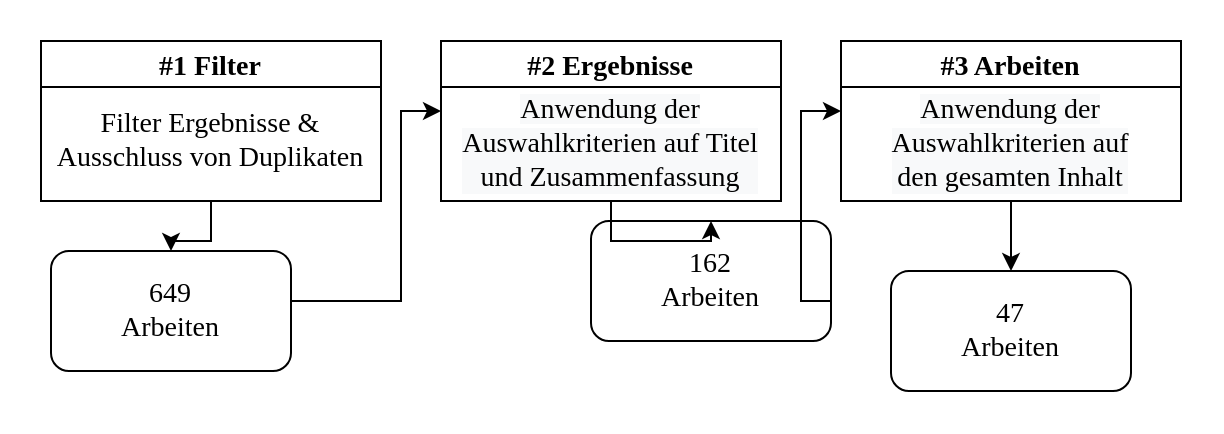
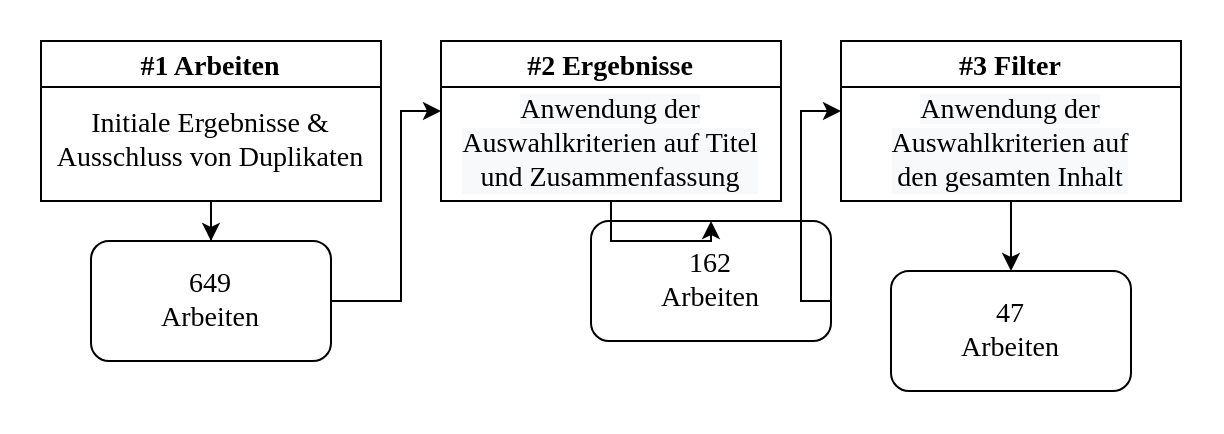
  <mxCell id="0" />
  <mxCell id="1" parent="0" />
  <mxCell id="2" style="edgeStyle=orthogonalEdgeStyle;rounded=0;orthogonalLoop=1;jettySize=auto;html=1;exitX=1;exitY=0.5;exitDx=0;exitDy=0;entryX=0;entryY=0.25;entryDx=0;entryDy=0;fontSize=14;fontFamily=Times New Roman;" parent="1" source="3" target="9" edge="1"><mxGeometry relative="1" as="geometry"><Array as="points"><mxPoint x="200" y="150" /><mxPoint x="200" y="55" /></Array></mxGeometry></mxCell>
- <mxCell id="3" value="649&lt;br style=&quot;font-size: 14px;&quot;&gt;Arbeiten" style="rounded=1;whiteSpace=wrap;html=1;fillColor=none;fontSize=14;fontFamily=Times New Roman;" parent="1" vertex="1"><mxGeometry x="25" y="125" width="120" height="60" as="geometry" /></mxCell>
- <mxCell id="4" value="#1 Filter" style="swimlane;fillColor=none;fontSize=14;fontFamily=Times New Roman;" parent="1" vertex="1"><mxGeometry x="20" y="20" width="170" height="80" as="geometry" /></mxCell>
- <mxCell id="5" value="&lt;span style=&quot;font-size: 14px;&quot;&gt;Filter Ergebnisse&amp;nbsp;&lt;/span&gt;&lt;span style=&quot;font-size: 14px;&quot;&gt;&amp;amp;&lt;br style=&quot;font-size: 14px;&quot;&gt;Ausschluss von&amp;nbsp;&lt;/span&gt;&lt;span style=&quot;font-size: 14px;&quot;&gt;Duplikaten&lt;/span&gt;" style="text;whiteSpace=wrap;html=1;align=center;verticalAlign=middle;fontSize=14;fontFamily=Times New Roman;" parent="4" vertex="1"><mxGeometry y="20" width="170" height="60" as="geometry" /></mxCell>
+ <mxCell id="3" value="649&lt;br style=&quot;font-size: 14px;&quot;&gt;Arbeiten" style="rounded=1;whiteSpace=wrap;html=1;fillColor=none;fontSize=14;fontFamily=Times New Roman;" parent="1" vertex="1"><mxGeometry x="45" y="120" width="120" height="60" as="geometry" /></mxCell>
+ <mxCell id="4" value="#1 Arbeiten" style="swimlane;fillColor=none;fontSize=14;fontFamily=Times New Roman;" parent="1" vertex="1"><mxGeometry x="20" y="20" width="170" height="80" as="geometry" /></mxCell>
+ <mxCell id="5" value="&lt;span style=&quot;font-size: 14px;&quot;&gt;Initiale Ergebnisse&amp;nbsp;&lt;/span&gt;&lt;span style=&quot;font-size: 14px;&quot;&gt;&amp;amp;&lt;br style=&quot;font-size: 14px;&quot;&gt;Ausschluss von&amp;nbsp;&lt;/span&gt;&lt;span style=&quot;font-size: 14px;&quot;&gt;Duplikaten&lt;/span&gt;" style="text;whiteSpace=wrap;html=1;align=center;verticalAlign=middle;fontSize=14;fontFamily=Times New Roman;" parent="4" vertex="1"><mxGeometry y="20" width="170" height="60" as="geometry" /></mxCell>
  <mxCell id="6" style="edgeStyle=orthogonalEdgeStyle;rounded=0;orthogonalLoop=1;jettySize=auto;html=1;exitX=1;exitY=0.5;exitDx=0;exitDy=0;entryX=0;entryY=0.25;entryDx=0;entryDy=0;startArrow=none;startFill=0;endArrow=classic;endFill=1;fontSize=14;fontFamily=Times New Roman;" parent="1" source="7" target="12" edge="1"><mxGeometry relative="1" as="geometry"><Array as="points"><mxPoint x="400" y="150" /><mxPoint x="400" y="55" /></Array></mxGeometry></mxCell>
  <mxCell id="7" value="162&lt;br style=&quot;font-size: 14px;&quot;&gt;Arbeiten" style="rounded=1;whiteSpace=wrap;html=1;fillColor=none;fontSize=14;fontFamily=Times New Roman;" parent="1" vertex="1"><mxGeometry x="295" y="110" width="120" height="60" as="geometry" /></mxCell>
  <mxCell id="8" value="#2 Ergebnisse" style="swimlane;fillColor=none;fontSize=14;fontFamily=Times New Roman;" parent="1" vertex="1"><mxGeometry x="220" y="20" width="170" height="80" as="geometry" /></mxCell>
  <mxCell id="9" value="&lt;span style=&quot;color: rgb(0, 0, 0); font-size: 14px; font-style: normal; font-weight: 400; letter-spacing: normal; text-indent: 0px; text-transform: none; word-spacing: 0px; background-color: rgb(248, 249, 250); display: inline; float: none;&quot;&gt;Anwendung der&lt;/span&gt;&lt;br style=&quot;color: rgb(0, 0, 0); font-size: 14px; font-style: normal; font-weight: 400; letter-spacing: normal; text-indent: 0px; text-transform: none; word-spacing: 0px; background-color: rgb(248, 249, 250);&quot;&gt;&lt;div style=&quot;color: rgb(0, 0, 0); font-size: 14px; font-style: normal; font-weight: 400; letter-spacing: normal; text-indent: 0px; text-transform: none; word-spacing: 0px; background-color: rgb(248, 249, 250);&quot;&gt;&lt;span style=&quot;font-size: 14px;&quot;&gt;Auswahlkriterien&lt;span style=&quot;font-size: 14px;&quot;&gt;&amp;nbsp;&lt;/span&gt;&lt;/span&gt;&lt;span style=&quot;font-size: 14px;&quot;&gt;auf Titel&lt;/span&gt;&lt;/div&gt;&lt;div style=&quot;color: rgb(0, 0, 0); font-size: 14px; font-style: normal; font-weight: 400; letter-spacing: normal; text-indent: 0px; text-transform: none; word-spacing: 0px; background-color: rgb(248, 249, 250);&quot;&gt;und Zusammenfassung&lt;/div&gt;" style="text;whiteSpace=wrap;html=1;align=center;fontSize=14;fontFamily=Times New Roman;" parent="8" vertex="1"><mxGeometry y="20" width="170" height="60" as="geometry" /></mxCell>
  <mxCell id="10" value="47&lt;br style=&quot;font-size: 14px;&quot;&gt;Arbeiten" style="rounded=1;whiteSpace=wrap;html=1;fillColor=none;fontSize=14;fontFamily=Times New Roman;" parent="1" vertex="1"><mxGeometry x="445" y="135" width="120" height="60" as="geometry" /></mxCell>
- <mxCell id="11" value="#3 Arbeiten" style="swimlane;fillColor=none;fontSize=14;fontFamily=Times New Roman;" parent="1" vertex="1"><mxGeometry x="420" y="20" width="170" height="80" as="geometry" /></mxCell>
+ <mxCell id="11" value="#3 Filter" style="swimlane;fillColor=none;fontSize=14;fontFamily=Times New Roman;" parent="1" vertex="1"><mxGeometry x="420" y="20" width="170" height="80" as="geometry" /></mxCell>
  <mxCell id="12" value="&lt;span style=&quot;color: rgb(0, 0, 0); font-size: 14px; font-style: normal; font-weight: 400; letter-spacing: normal; text-indent: 0px; text-transform: none; word-spacing: 0px; background-color: rgb(248, 249, 250); display: inline; float: none;&quot;&gt;Anwendung der&lt;/span&gt;&lt;br style=&quot;color: rgb(0, 0, 0); font-size: 14px; font-style: normal; font-weight: 400; letter-spacing: normal; text-indent: 0px; text-transform: none; word-spacing: 0px; background-color: rgb(248, 249, 250);&quot;&gt;&lt;div style=&quot;color: rgb(0, 0, 0); font-size: 14px; font-style: normal; font-weight: 400; letter-spacing: normal; text-indent: 0px; text-transform: none; word-spacing: 0px; background-color: rgb(248, 249, 250);&quot;&gt;&lt;span style=&quot;font-size: 14px;&quot;&gt;Auswahlkriterien&lt;span style=&quot;font-size: 14px;&quot;&gt;&amp;nbsp;&lt;/span&gt;&lt;/span&gt;&lt;span style=&quot;font-size: 14px;&quot;&gt;auf&lt;/span&gt;&lt;/div&gt;&lt;div style=&quot;color: rgb(0, 0, 0); font-size: 14px; font-style: normal; font-weight: 400; letter-spacing: normal; text-indent: 0px; text-transform: none; word-spacing: 0px; background-color: rgb(248, 249, 250);&quot;&gt;&lt;span style=&quot;font-size: 14px;&quot;&gt;den gesamten Inhalt&lt;/span&gt;&lt;/div&gt;" style="text;whiteSpace=wrap;html=1;align=center;fontSize=14;fontFamily=Times New Roman;" parent="11" vertex="1"><mxGeometry y="20" width="170" height="60" as="geometry" /></mxCell>
  <mxCell id="13" style="edgeStyle=orthogonalEdgeStyle;rounded=0;orthogonalLoop=1;jettySize=auto;html=1;entryX=0.5;entryY=0;entryDx=0;entryDy=0;fontSize=14;fontFamily=Times New Roman;" parent="1" source="5" target="3" edge="1"><mxGeometry relative="1" as="geometry" /></mxCell>
  <mxCell id="14" style="edgeStyle=orthogonalEdgeStyle;rounded=0;orthogonalLoop=1;jettySize=auto;html=1;entryX=0.5;entryY=0;entryDx=0;entryDy=0;fontSize=14;fontFamily=Times New Roman;" parent="1" source="9" target="7" edge="1"><mxGeometry relative="1" as="geometry" /></mxCell>
  <mxCell id="15" style="edgeStyle=orthogonalEdgeStyle;rounded=0;orthogonalLoop=1;jettySize=auto;html=1;entryX=0.5;entryY=0;entryDx=0;entryDy=0;fontSize=14;fontFamily=Times New Roman;" parent="1" source="12" target="10" edge="1"><mxGeometry relative="1" as="geometry" /></mxCell>
